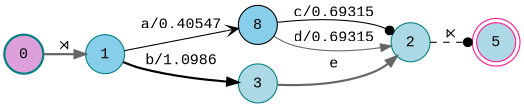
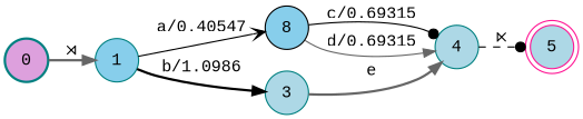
  digraph {
    fontname="Liberation Mono"
    nodesep=0.25
    rankdir=LR
    ranksep=0.4
    node [color=teal fillcolor=lightblue fontname="Liberation Mono" fontsize=14 shape=circle style="solid,filled"]
    edge [arrowhead=normal color=black fontname="Liberation Mono" fontsize=14 style=bold]
    n1 [fillcolor=plum label=0 style="bold,filled"]
    n2 [fillcolor=skyblue label=1]
    n3 [color=black fillcolor=skyblue label=8]
    n4 [label=3]
-   n5 [label=2]
+   n5 [label=4]
    n6 [color=deeppink label=5 shape=doublecircle]
    n1 -> n2 [color=gray40 label="⋊"]
    n2 -> n3 [arrowhead=vee label="a/0.40547" style=solid]
    n2 -> n4 [label="b/1.0986"]
    n3 -> n5 [arrowhead=dot label="c/0.69315" style=solid]
    n3 -> n5 [color=gray40 label="d/0.69315" style=solid]
    n4 -> n5 [color=gray40 label=e]
    n5 -> n6 [arrowhead=dot label="⋉" style=dashed]
  }
